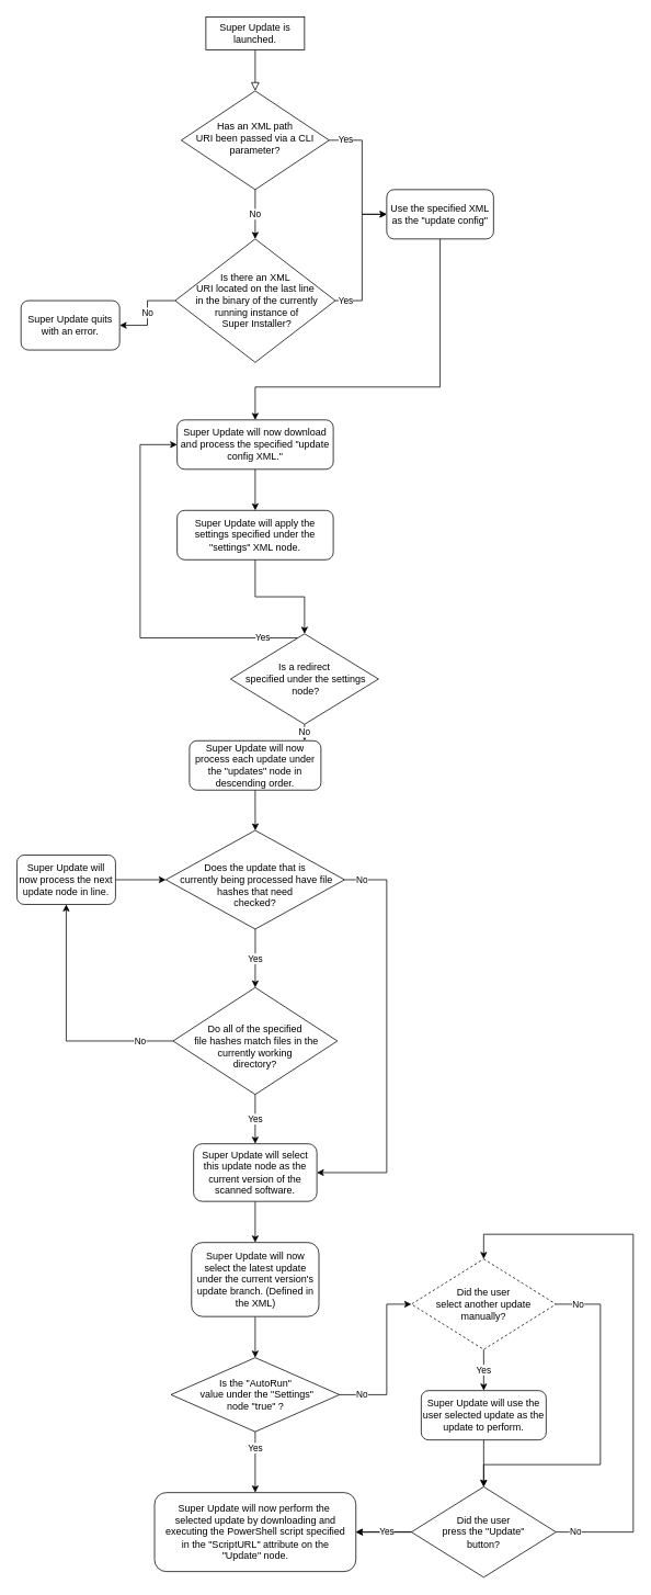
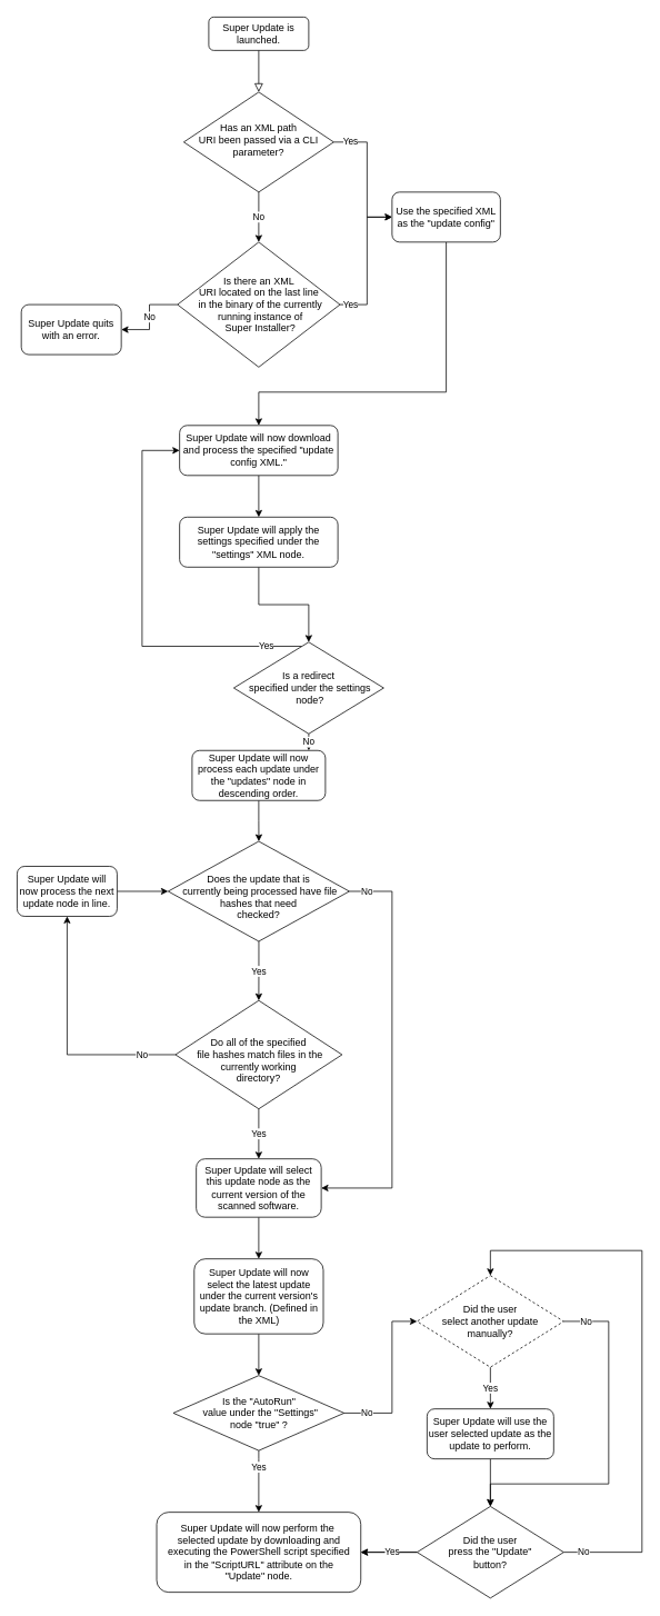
  <mxCell id="0" />
  <mxCell id="1" parent="0" />
  <mxCell id="2" value="" style="rounded=0;html=1;jettySize=auto;orthogonalLoop=1;fontSize=11;endArrow=block;endFill=0;endSize=8;strokeWidth=1;shadow=0;labelBackgroundColor=none;edgeStyle=orthogonalEdgeStyle;" parent="1" source="3" target="6" edge="1"><mxGeometry relative="1" as="geometry" /></mxCell>
- <mxCell id="3" value="Super Update is launched." style="whiteSpace=wrap;html=1;fontSize=12;glass=0;strokeWidth=1;shadow=0;rounded=0;" parent="1" vertex="1"><mxGeometry x="250" y="20" width="120" height="40" as="geometry" /></mxCell>
+ <mxCell id="3" value="Super Update is launched." style="rounded=1;whiteSpace=wrap;html=1;fontSize=12;glass=0;strokeWidth=1;shadow=0;" parent="1" vertex="1"><mxGeometry x="250" y="20" width="120" height="40" as="geometry" /></mxCell>
  <mxCell id="4" value="Yes" style="edgeStyle=orthogonalEdgeStyle;rounded=0;orthogonalLoop=1;jettySize=auto;html=1;entryX=0;entryY=0.5;entryDx=0;entryDy=0;" parent="1" source="6" target="8" edge="1"><mxGeometry x="-0.75" relative="1" as="geometry"><Array as="points"><mxPoint x="440" y="170" /><mxPoint x="440" y="260" /></Array><mxPoint as="offset" /></mxGeometry></mxCell>
  <mxCell id="5" value="No" style="edgeStyle=orthogonalEdgeStyle;rounded=0;orthogonalLoop=1;jettySize=auto;html=1;entryX=0.5;entryY=0;entryDx=0;entryDy=0;" parent="1" source="6" target="11" edge="1"><mxGeometry relative="1" as="geometry" /></mxCell>
  <mxCell id="6" value="Has an XML path &lt;br&gt;URI been passed via a CLI parameter?" style="rhombus;whiteSpace=wrap;html=1;shadow=0;fontFamily=Helvetica;fontSize=12;align=center;strokeWidth=1;spacing=6;spacingTop=-4;" parent="1" vertex="1"><mxGeometry x="220" y="110" width="180" height="120" as="geometry" /></mxCell>
  <mxCell id="7" style="edgeStyle=orthogonalEdgeStyle;rounded=0;orthogonalLoop=1;jettySize=auto;html=1;entryX=0.5;entryY=0;entryDx=0;entryDy=0;" parent="1" source="8" target="13" edge="1"><mxGeometry relative="1" as="geometry"><Array as="points"><mxPoint x="535" y="470" /><mxPoint x="310" y="470" /></Array></mxGeometry></mxCell>
  <mxCell id="8" value="Use the specified XML as the &quot;update config&quot;" style="rounded=1;whiteSpace=wrap;html=1;" parent="1" vertex="1"><mxGeometry x="470" y="230" width="130" height="60" as="geometry" /></mxCell>
  <mxCell id="9" value="Yes" style="edgeStyle=orthogonalEdgeStyle;rounded=0;orthogonalLoop=1;jettySize=auto;html=1;entryX=0;entryY=0.5;entryDx=0;entryDy=0;" parent="1" source="11" target="8" edge="1"><mxGeometry x="-0.851" relative="1" as="geometry"><mxPoint x="470" y="365" as="targetPoint" /><Array as="points"><mxPoint x="440" y="365" /><mxPoint x="440" y="260" /></Array><mxPoint as="offset" /></mxGeometry></mxCell>
  <mxCell id="10" value="No" style="edgeStyle=orthogonalEdgeStyle;rounded=0;orthogonalLoop=1;jettySize=auto;html=1;" parent="1" source="11" target="14" edge="1"><mxGeometry relative="1" as="geometry"><mxPoint x="190" y="365" as="targetPoint" /></mxGeometry></mxCell>
  <mxCell id="11" value="Is there an XML&lt;br&gt;URI located on the last line&lt;br&gt;&amp;nbsp;in the binary of the currently&lt;br&gt;&amp;nbsp;running instance&amp;nbsp;of&lt;br&gt;&amp;nbsp;Super Installer?" style="rhombus;whiteSpace=wrap;html=1;" parent="1" vertex="1"><mxGeometry x="212.5" y="290" width="195" height="150" as="geometry" /></mxCell>
  <mxCell id="12" style="edgeStyle=orthogonalEdgeStyle;rounded=0;orthogonalLoop=1;jettySize=auto;html=1;" parent="1" source="13" target="16" edge="1"><mxGeometry relative="1" as="geometry"><mxPoint x="310" y="641" as="targetPoint" /></mxGeometry></mxCell>
  <mxCell id="13" value="Super Update will now download and process the specified &quot;update config XML.&quot;" style="rounded=1;whiteSpace=wrap;html=1;" parent="1" vertex="1"><mxGeometry x="215" y="510" width="190" height="60" as="geometry" /></mxCell>
  <mxCell id="14" value="Super Update quits with an error." style="rounded=1;whiteSpace=wrap;html=1;" parent="1" vertex="1"><mxGeometry x="25" y="365" width="120" height="60" as="geometry" /></mxCell>
  <mxCell id="15" style="edgeStyle=orthogonalEdgeStyle;rounded=0;orthogonalLoop=1;jettySize=auto;html=1;entryX=0.5;entryY=0;entryDx=0;entryDy=0;" parent="1" source="16" target="19" edge="1"><mxGeometry relative="1" as="geometry" /></mxCell>
  <mxCell id="16" value="Super Update will apply the settings specified under the &quot;settings&quot; XML node." style="rounded=1;whiteSpace=wrap;html=1;" parent="1" vertex="1"><mxGeometry x="215" y="620" width="190" height="60" as="geometry" /></mxCell>
  <mxCell id="17" value="Yes" style="edgeStyle=orthogonalEdgeStyle;rounded=0;orthogonalLoop=1;jettySize=auto;html=1;entryX=0;entryY=0.5;entryDx=0;entryDy=0;" parent="1" source="19" target="13" edge="1"><mxGeometry x="-0.818" relative="1" as="geometry"><Array as="points"><mxPoint x="170" y="775" /><mxPoint x="170" y="540" /></Array><mxPoint as="offset" /></mxGeometry></mxCell>
  <mxCell id="18" value="No" style="edgeStyle=orthogonalEdgeStyle;rounded=0;orthogonalLoop=1;jettySize=auto;html=1;" parent="1" source="19" target="21" edge="1"><mxGeometry relative="1" as="geometry"><Array as="points"><mxPoint x="310" y="830" /><mxPoint x="310" y="830" /></Array></mxGeometry></mxCell>
  <mxCell id="19" value="Is a redirect&lt;br&gt;&amp;nbsp;specified under the settings&lt;br&gt;&amp;nbsp;node?" style="rhombus;whiteSpace=wrap;html=1;" parent="1" vertex="1"><mxGeometry x="280" y="770" width="180" height="110" as="geometry" /></mxCell>
  <mxCell id="20" style="edgeStyle=orthogonalEdgeStyle;rounded=0;orthogonalLoop=1;jettySize=auto;html=1;" parent="1" source="21" target="24" edge="1"><mxGeometry relative="1" as="geometry" /></mxCell>
  <mxCell id="21" value="Super Update will now process each update under the &quot;updates&quot; node in descending order." style="rounded=1;whiteSpace=wrap;html=1;" parent="1" vertex="1"><mxGeometry x="230" y="900" width="160" height="60" as="geometry" /></mxCell>
  <mxCell id="22" value="Yes" style="edgeStyle=orthogonalEdgeStyle;rounded=0;orthogonalLoop=1;jettySize=auto;html=1;" parent="1" source="24" target="27" edge="1"><mxGeometry relative="1" as="geometry" /></mxCell>
  <mxCell id="23" value="No" style="edgeStyle=orthogonalEdgeStyle;rounded=0;orthogonalLoop=1;jettySize=auto;html=1;entryX=1;entryY=0.5;entryDx=0;entryDy=0;" parent="1" source="24" target="29" edge="1"><mxGeometry x="-0.914" relative="1" as="geometry"><mxPoint x="390" y="1430" as="targetPoint" /><Array as="points"><mxPoint x="470" y="1069" /><mxPoint x="470" y="1425" /></Array><mxPoint as="offset" /></mxGeometry></mxCell>
  <mxCell id="24" value="&lt;br&gt;Does the update that is&lt;br&gt;&amp;nbsp;currently being processed have file hashes that need&lt;br&gt;checked?" style="rhombus;whiteSpace=wrap;html=1;" parent="1" vertex="1"><mxGeometry x="201.25" y="1009" width="217.5" height="120" as="geometry" /></mxCell>
  <mxCell id="25" value="Yes" style="edgeStyle=orthogonalEdgeStyle;rounded=0;orthogonalLoop=1;jettySize=auto;html=1;entryX=0.5;entryY=0;entryDx=0;entryDy=0;" parent="1" source="27" target="29" edge="1"><mxGeometry relative="1" as="geometry" /></mxCell>
  <mxCell id="26" value="No" style="edgeStyle=orthogonalEdgeStyle;rounded=0;orthogonalLoop=1;jettySize=auto;html=1;entryX=0.5;entryY=1;entryDx=0;entryDy=0;" parent="1" source="27" target="31" edge="1"><mxGeometry x="-0.73" relative="1" as="geometry"><mxPoint as="offset" /></mxGeometry></mxCell>
  <mxCell id="27" value="&lt;br&gt;Do all of the specified&lt;br&gt;&amp;nbsp;file hashes match files in the currently working &lt;br&gt;directory?" style="rhombus;whiteSpace=wrap;html=1;" parent="1" vertex="1"><mxGeometry x="210" y="1200" width="200" height="130" as="geometry" /></mxCell>
  <mxCell id="28" style="edgeStyle=orthogonalEdgeStyle;rounded=0;orthogonalLoop=1;jettySize=auto;html=1;entryX=0.5;entryY=0;entryDx=0;entryDy=0;" edge="1" parent="1" source="29" target="40"><mxGeometry relative="1" as="geometry" /></mxCell>
  <mxCell id="29" value="Super Update will select this update node as the current version of the scanned software." style="rounded=1;whiteSpace=wrap;html=1;" parent="1" vertex="1"><mxGeometry x="235" y="1390" width="150" height="70" as="geometry" /></mxCell>
  <mxCell id="30" style="edgeStyle=orthogonalEdgeStyle;rounded=0;orthogonalLoop=1;jettySize=auto;html=1;entryX=0;entryY=0.5;entryDx=0;entryDy=0;" parent="1" source="31" target="24" edge="1"><mxGeometry relative="1" as="geometry" /></mxCell>
  <mxCell id="31" value="Super Update will now process the next update node in line." style="rounded=1;whiteSpace=wrap;html=1;" parent="1" vertex="1"><mxGeometry x="20" y="1039" width="120" height="60" as="geometry" /></mxCell>
  <mxCell id="32" value="Yes" style="edgeStyle=orthogonalEdgeStyle;rounded=0;orthogonalLoop=1;jettySize=auto;html=1;" edge="1" parent="1" source="34" target="35"><mxGeometry x="-0.46" relative="1" as="geometry"><Array as="points"><mxPoint x="310" y="1750" /><mxPoint x="310" y="1750" /></Array><mxPoint as="offset" /></mxGeometry></mxCell>
  <mxCell id="33" value="No" style="edgeStyle=orthogonalEdgeStyle;rounded=0;orthogonalLoop=1;jettySize=auto;html=1;entryX=0;entryY=0.5;entryDx=0;entryDy=0;" edge="1" parent="1" source="34" target="38"><mxGeometry x="-0.722" relative="1" as="geometry"><Array as="points"><mxPoint x="470" y="1695" /><mxPoint x="470" y="1585" /></Array><mxPoint as="offset" /></mxGeometry></mxCell>
  <mxCell id="34" value="Is the &quot;AutoRun&quot;&lt;br&gt;&amp;nbsp;value under the &quot;Settings&quot;&lt;br&gt;&amp;nbsp;node &quot;true&quot; ?&amp;nbsp;" style="rhombus;whiteSpace=wrap;html=1;" vertex="1" parent="1"><mxGeometry x="207.5" y="1650" width="205" height="90" as="geometry" /></mxCell>
  <mxCell id="35" value="Super Update will now perform the&amp;nbsp;&lt;br&gt;selected update by downloading and executing the PowerShell script specified&lt;br&gt;in the &quot;ScriptURL&quot; attribute on the&lt;br&gt;&quot;Update&quot; node." style="rounded=1;whiteSpace=wrap;html=1;" vertex="1" parent="1"><mxGeometry x="187.5" y="1814" width="245" height="96" as="geometry" /></mxCell>
  <mxCell id="36" value="Yes" style="edgeStyle=orthogonalEdgeStyle;rounded=0;orthogonalLoop=1;jettySize=auto;html=1;entryX=0.5;entryY=0;entryDx=0;entryDy=0;" edge="1" parent="1" source="38" target="46"><mxGeometry relative="1" as="geometry" /></mxCell>
  <mxCell id="37" value="No" style="edgeStyle=orthogonalEdgeStyle;rounded=0;orthogonalLoop=1;jettySize=auto;html=1;entryX=0.5;entryY=0;entryDx=0;entryDy=0;" edge="1" parent="1" source="38" target="44"><mxGeometry x="-0.869" relative="1" as="geometry"><Array as="points"><mxPoint x="730" y="1585" /><mxPoint x="730" y="1780" /><mxPoint x="588" y="1780" /></Array><mxPoint as="offset" /></mxGeometry></mxCell>
  <mxCell id="38" value="Did the user&lt;br&gt;select another update&lt;br&gt;manually?" style="rhombus;whiteSpace=wrap;html=1;dashed=1;" vertex="1" parent="1"><mxGeometry x="500" y="1530" width="176" height="110" as="geometry" /></mxCell>
  <mxCell id="39" style="edgeStyle=orthogonalEdgeStyle;rounded=0;orthogonalLoop=1;jettySize=auto;html=1;" edge="1" parent="1" source="40" target="34"><mxGeometry relative="1" as="geometry" /></mxCell>
  <mxCell id="40" value="Super Update will now select the latest update under the current version's&lt;br&gt;update branch. (Defined in the XML)" style="rounded=1;whiteSpace=wrap;html=1;" vertex="1" parent="1"><mxGeometry x="232.5" y="1510" width="155" height="90" as="geometry" /></mxCell>
  <mxCell id="41" style="edgeStyle=orthogonalEdgeStyle;rounded=0;orthogonalLoop=1;jettySize=auto;html=1;entryX=1;entryY=0.5;entryDx=0;entryDy=0;" edge="1" parent="1" source="44" target="35"><mxGeometry relative="1" as="geometry" /></mxCell>
  <mxCell id="42" value="Yes" style="edgeStyle=orthogonalEdgeStyle;rounded=0;orthogonalLoop=1;jettySize=auto;html=1;" edge="1" parent="1" source="44" target="35"><mxGeometry x="-0.111" relative="1" as="geometry"><mxPoint as="offset" /></mxGeometry></mxCell>
  <mxCell id="43" value="No" style="edgeStyle=orthogonalEdgeStyle;rounded=0;orthogonalLoop=1;jettySize=auto;html=1;entryX=0.5;entryY=0;entryDx=0;entryDy=0;" edge="1" parent="1" source="44" target="38"><mxGeometry x="-0.928" relative="1" as="geometry"><Array as="points"><mxPoint x="770" y="1862" /><mxPoint x="770" y="1500" /><mxPoint x="588" y="1500" /></Array><mxPoint as="offset" /></mxGeometry></mxCell>
  <mxCell id="44" value="Did the user&lt;br&gt;press the &quot;Update&quot;&lt;br&gt;button?" style="rhombus;whiteSpace=wrap;html=1;" vertex="1" parent="1"><mxGeometry x="500" y="1807" width="176" height="110" as="geometry" /></mxCell>
  <mxCell id="45" style="edgeStyle=orthogonalEdgeStyle;rounded=0;orthogonalLoop=1;jettySize=auto;html=1;" edge="1" parent="1" source="46" target="44"><mxGeometry relative="1" as="geometry" /></mxCell>
  <mxCell id="46" value="Super Update will use the user selected update as the update to perform." style="rounded=1;whiteSpace=wrap;html=1;" vertex="1" parent="1"><mxGeometry x="512" y="1690" width="152" height="60" as="geometry" /></mxCell>
